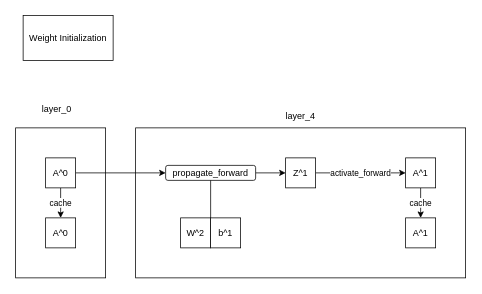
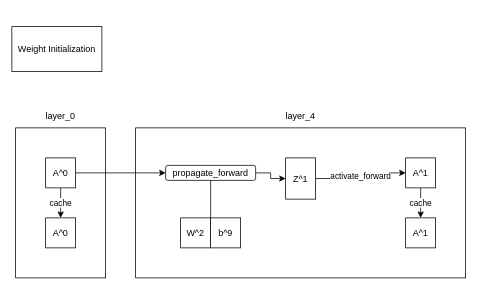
  <mxCell id="0" />
  <mxCell id="1" parent="0" />
  <mxCell id="2" value="" style="rounded=0;whiteSpace=wrap;html=1;fillColor=none;" vertex="1" parent="1"><mxGeometry x="20" y="170" width="120" height="200" as="geometry" /></mxCell>
  <mxCell id="3" value="" style="rounded=0;whiteSpace=wrap;html=1;fillColor=none;" vertex="1" parent="1"><mxGeometry x="180" y="170" width="440" height="200" as="geometry" /></mxCell>
- <mxCell id="4" value="Weight Initialization" style="rounded=0;whiteSpace=wrap;html=1;" vertex="1" parent="1"><mxGeometry x="30" y="20" width="120" height="60" as="geometry" /></mxCell>
+ <mxCell id="4" value="Weight Initialization" style="rounded=0;whiteSpace=wrap;html=1;" vertex="1" parent="1"><mxGeometry x="15" y="35" width="120" height="60" as="geometry" /></mxCell>
  <mxCell id="5" value="cache" style="edgeStyle=orthogonalEdgeStyle;rounded=0;orthogonalLoop=1;jettySize=auto;html=1;entryX=0.5;entryY=0;entryDx=0;entryDy=0;" edge="1" parent="1" source="7" target="21"><mxGeometry relative="1" as="geometry" /></mxCell>
  <mxCell id="6" style="edgeStyle=orthogonalEdgeStyle;rounded=0;orthogonalLoop=1;jettySize=auto;html=1;entryX=0;entryY=0.5;entryDx=0;entryDy=0;" edge="1" parent="1" source="7" target="14"><mxGeometry relative="1" as="geometry" /></mxCell>
  <mxCell id="7" value="A^0" style="rounded=0;whiteSpace=wrap;html=1;" vertex="1" parent="1"><mxGeometry x="60" y="210" width="40" height="40" as="geometry" /></mxCell>
  <mxCell id="8" value="activate_forward" style="edgeStyle=orthogonalEdgeStyle;rounded=0;orthogonalLoop=1;jettySize=auto;html=1;exitX=1;exitY=0.5;exitDx=0;exitDy=0;entryX=0;entryY=0.5;entryDx=0;entryDy=0;" edge="1" parent="1" source="9" target="11"><mxGeometry relative="1" as="geometry" /></mxCell>
- <mxCell id="9" value="Z^1" style="rounded=0;whiteSpace=wrap;html=1;" vertex="1" parent="1"><mxGeometry x="380" y="210" width="40" height="40" as="geometry" /></mxCell>
+ <mxCell id="9" value="Z^1" style="rounded=0;whiteSpace=wrap;html=1;" vertex="1" parent="1"><mxGeometry x="380" y="210" width="40" height="55" as="geometry" /></mxCell>
  <mxCell id="10" value="cache" style="edgeStyle=orthogonalEdgeStyle;rounded=0;orthogonalLoop=1;jettySize=auto;html=1;exitX=0.5;exitY=1;exitDx=0;exitDy=0;entryX=0.5;entryY=0;entryDx=0;entryDy=0;" edge="1" parent="1" source="11" target="12"><mxGeometry relative="1" as="geometry" /></mxCell>
  <mxCell id="11" value="A^1" style="rounded=0;whiteSpace=wrap;html=1;" vertex="1" parent="1"><mxGeometry x="540" y="210" width="40" height="40" as="geometry" /></mxCell>
  <mxCell id="12" value="A^1" style="rounded=0;whiteSpace=wrap;html=1;" vertex="1" parent="1"><mxGeometry x="540" y="290" width="40" height="40" as="geometry" /></mxCell>
  <mxCell id="13" style="edgeStyle=orthogonalEdgeStyle;rounded=0;orthogonalLoop=1;jettySize=auto;html=1;entryX=0;entryY=0.5;entryDx=0;entryDy=0;" edge="1" parent="1" source="14" target="9"><mxGeometry relative="1" as="geometry" /></mxCell>
  <mxCell id="14" value="propagate_forward" style="rounded=1;whiteSpace=wrap;html=1;" vertex="1" parent="1"><mxGeometry x="220" y="220" width="120" height="20" as="geometry" /></mxCell>
  <mxCell id="15" value="layer_4" style="text;html=1;strokeColor=none;fillColor=none;align=center;verticalAlign=middle;whiteSpace=wrap;rounded=0;" vertex="1" parent="1"><mxGeometry x="370" y="140" width="60" height="30" as="geometry" /></mxCell>
- <mxCell id="16" value="layer_0" style="text;html=1;strokeColor=none;fillColor=none;align=center;verticalAlign=middle;whiteSpace=wrap;rounded=0;" vertex="1" parent="1"><mxGeometry x="45" y="130" width="60" height="30" as="geometry" /></mxCell>
+ <mxCell id="16" value="layer_0" style="text;html=1;strokeColor=none;fillColor=none;align=center;verticalAlign=middle;whiteSpace=wrap;rounded=0;" vertex="1" parent="1"><mxGeometry x="50" y="140" width="60" height="30" as="geometry" /></mxCell>
  <mxCell id="17" value="" style="group" vertex="1" connectable="0" parent="1"><mxGeometry x="240" y="290" width="80" height="40" as="geometry" /></mxCell>
  <mxCell id="18" value="W^2" style="rounded=0;whiteSpace=wrap;html=1;" vertex="1" parent="17"><mxGeometry width="40" height="40" as="geometry" /></mxCell>
- <mxCell id="19" value="b^1" style="rounded=0;whiteSpace=wrap;html=1;" vertex="1" parent="17"><mxGeometry x="40" width="40" height="40" as="geometry" /></mxCell>
+ <mxCell id="19" value="b^9" style="rounded=0;whiteSpace=wrap;html=1;" vertex="1" parent="17"><mxGeometry x="40" width="40" height="40" as="geometry" /></mxCell>
  <mxCell id="20" style="edgeStyle=orthogonalEdgeStyle;rounded=0;orthogonalLoop=1;jettySize=auto;html=1;exitX=0;exitY=0;exitDx=0;exitDy=0;entryX=0.5;entryY=1;entryDx=0;entryDy=0;endArrow=none;" edge="1" parent="1" source="19" target="14"><mxGeometry relative="1" as="geometry" /></mxCell>
  <mxCell id="21" value="A^0" style="rounded=0;whiteSpace=wrap;html=1;" vertex="1" parent="1"><mxGeometry x="60" y="290" width="40" height="40" as="geometry" /></mxCell>
